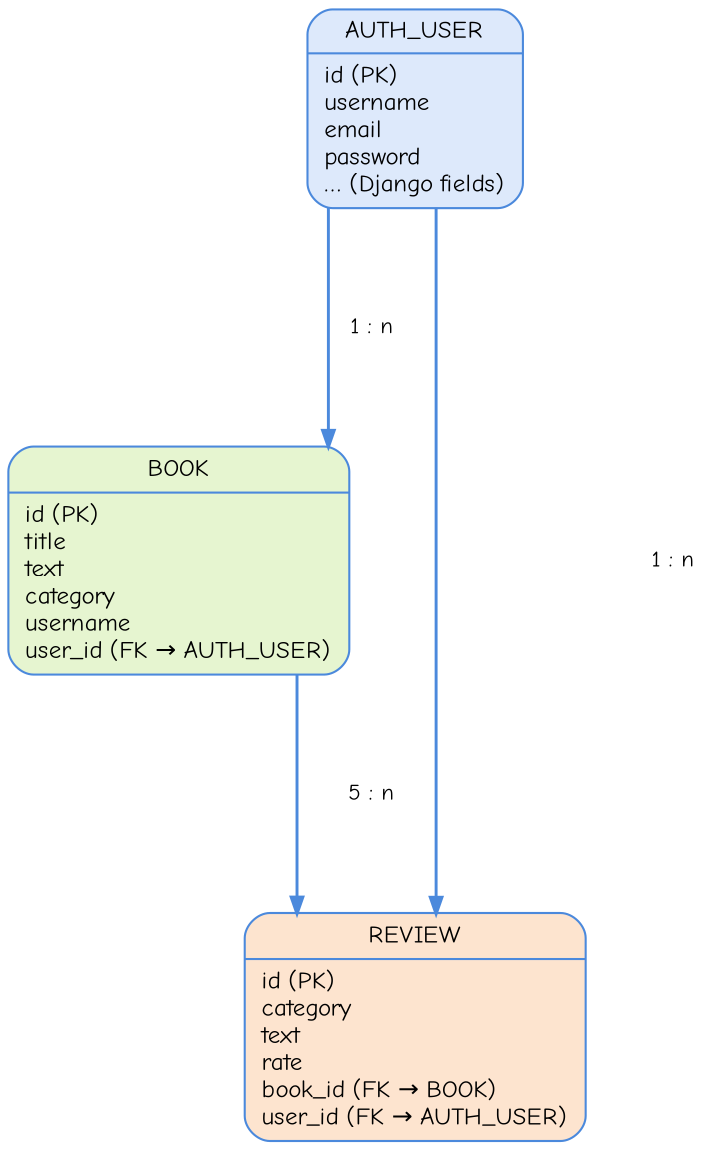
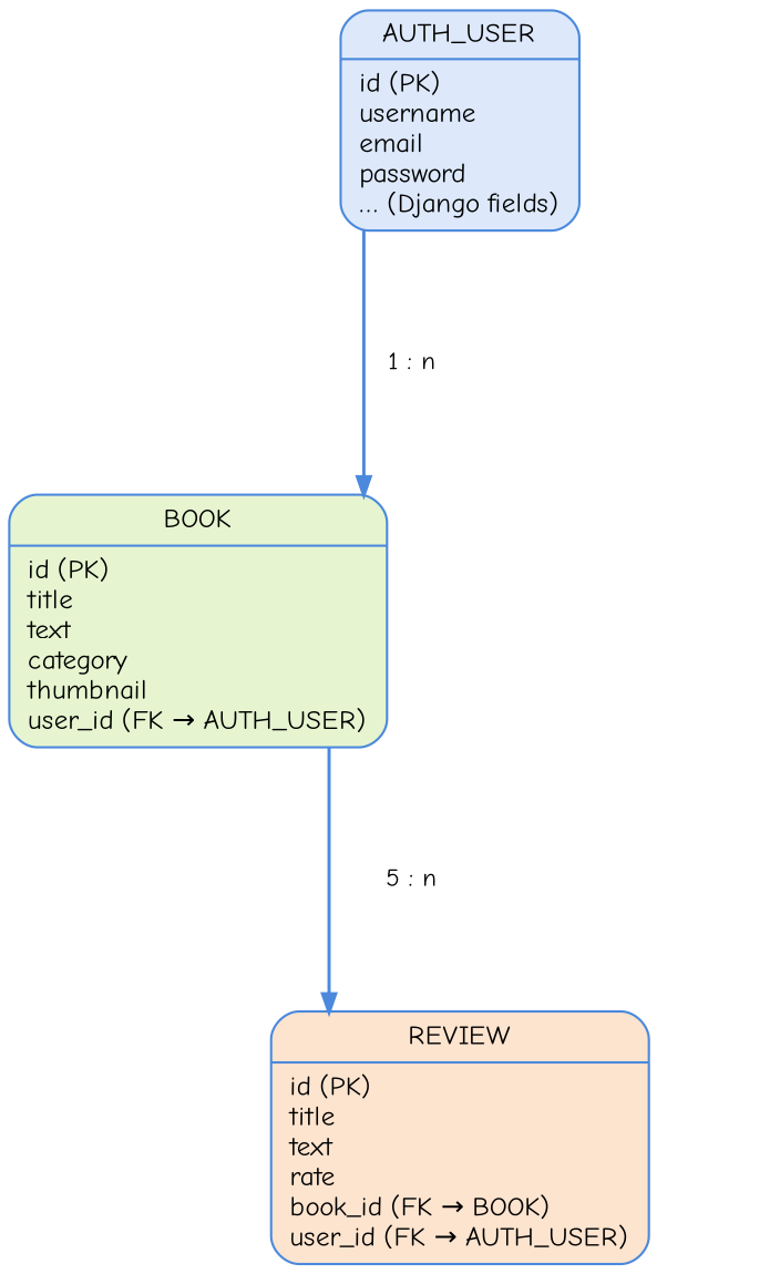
  digraph {
    bgcolor=white
    fontname="Comic Neue"
    nodesep=1.0
    ranksep=1.4
    splines=ortho
    node [color="#4B89DC" fontname="Comic Neue" fontsize=12 shape=record style="rounded,filled"]
    edge [arrowsize=0.8 color="#4B89DC" fontname="Comic Neue" fontsize=11 penwidth=1.4]
    n1 [fillcolor="#DDE9FB" label="{AUTH_USER|id (PK)\lusername\lemail\lpassword\l… (Django fields)\l}"]
-   n2 [fillcolor="#E6F5D0" label="{BOOK|id (PK)\ltitle\ltext\lcategory\lusername\luser_id (FK → AUTH_USER)\l}"]
-   n3 [fillcolor="#FDE4CF" label="{REVIEW|id (PK)\lcategory\ltext\lrate\lbook_id (FK → BOOK)\luser_id (FK → AUTH_USER)\l}"]
+   n2 [fillcolor="#E6F5D0" label="{BOOK|id (PK)\ltitle\ltext\lcategory\lthumbnail\luser_id (FK → AUTH_USER)\l}"]
+   n3 [fillcolor="#FDE4CF" label="{REVIEW|id (PK)\ltitle\ltext\lrate\lbook_id (FK → BOOK)\luser_id (FK → AUTH_USER)\l}"]
    n1 -> n2 [label="1 : n"]
-   n1 -> n3 [label="1 : n"]
    n2 -> n3 [label="5 : n"]
  }
